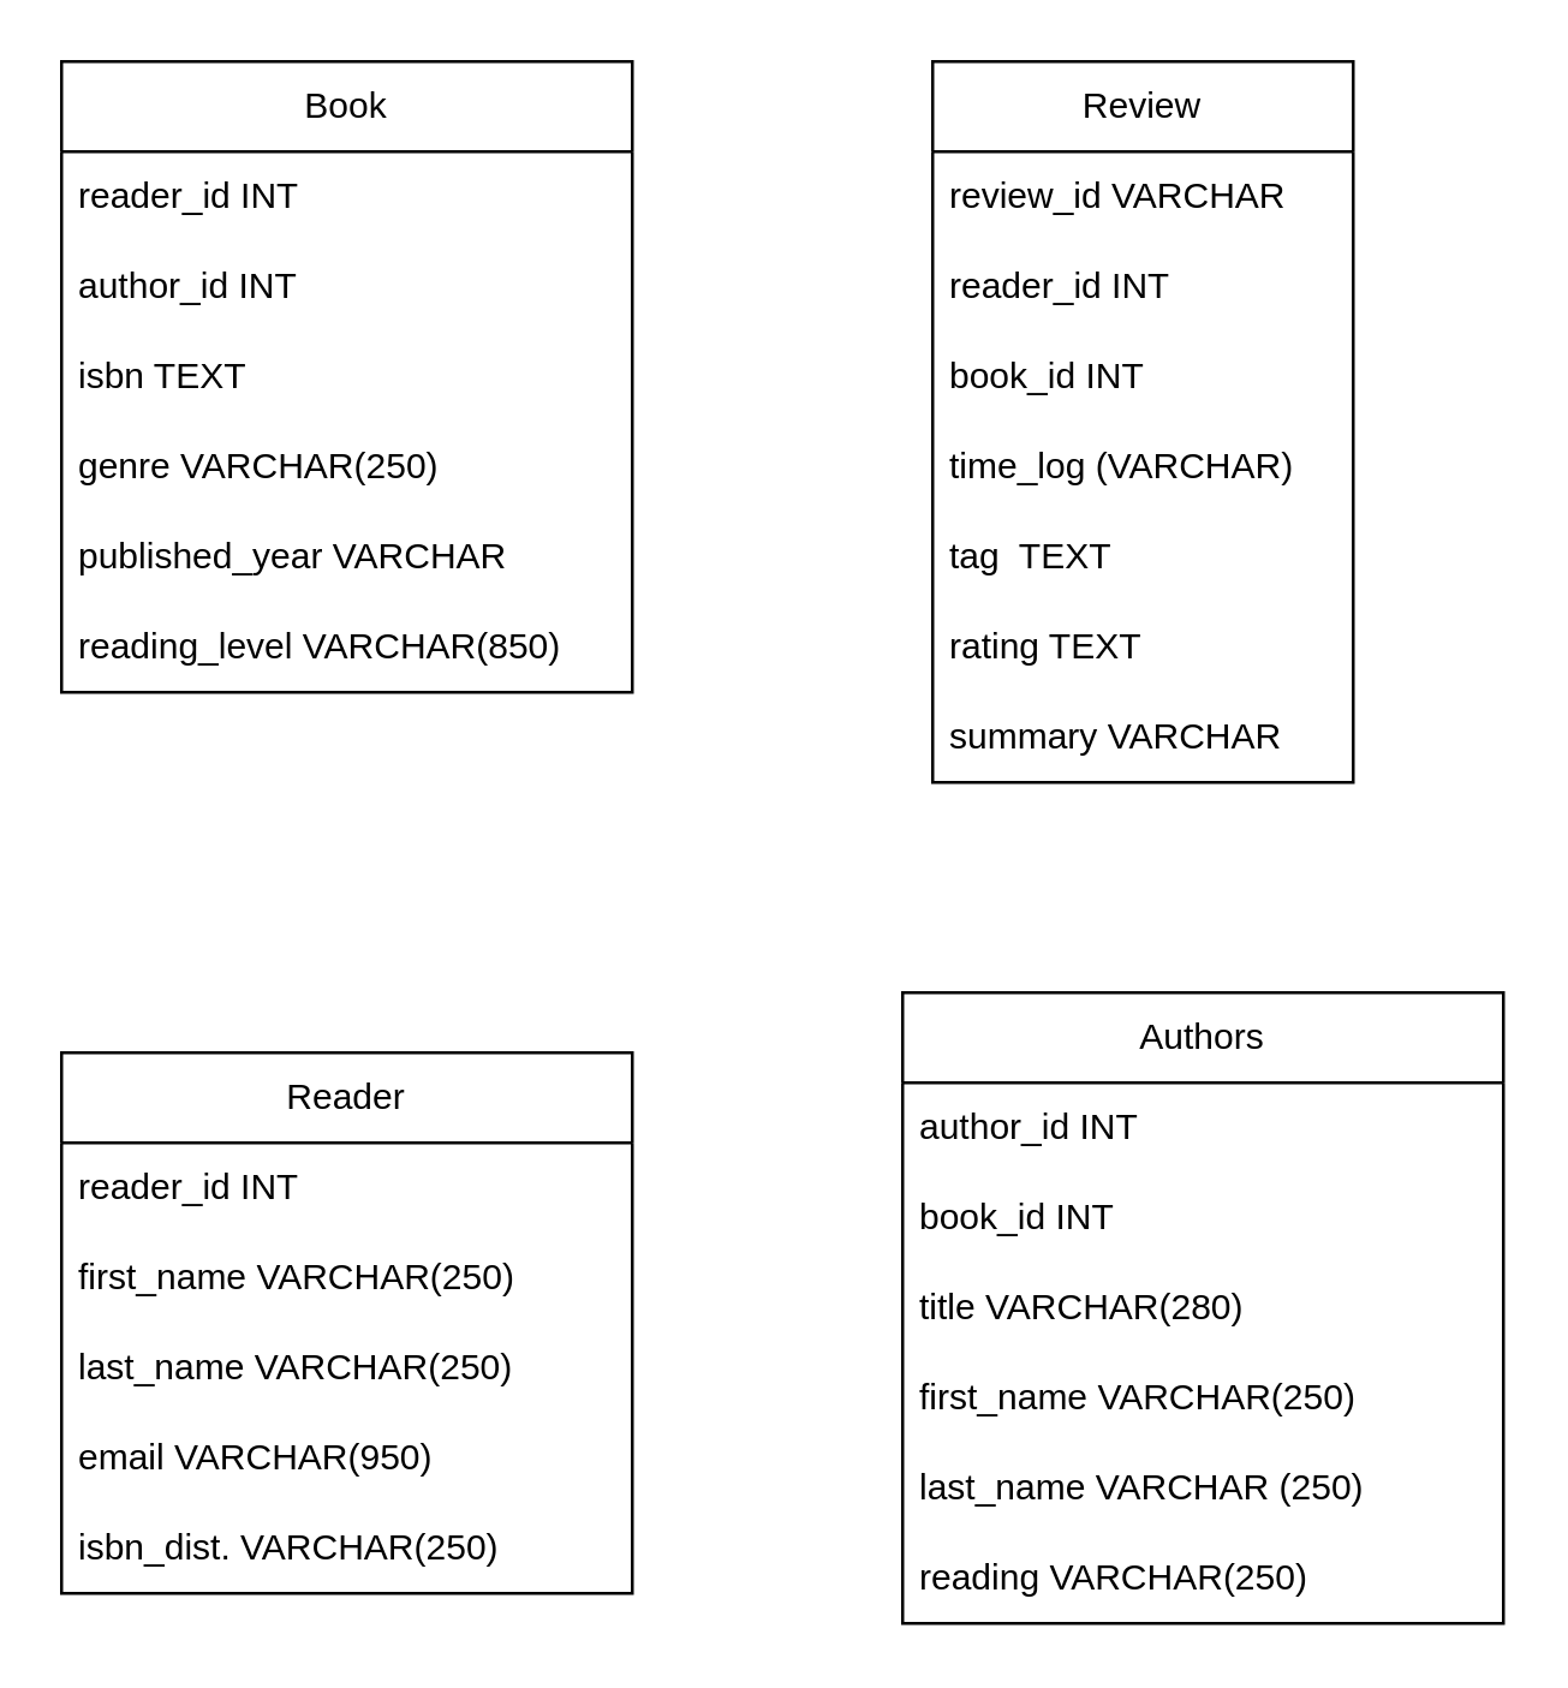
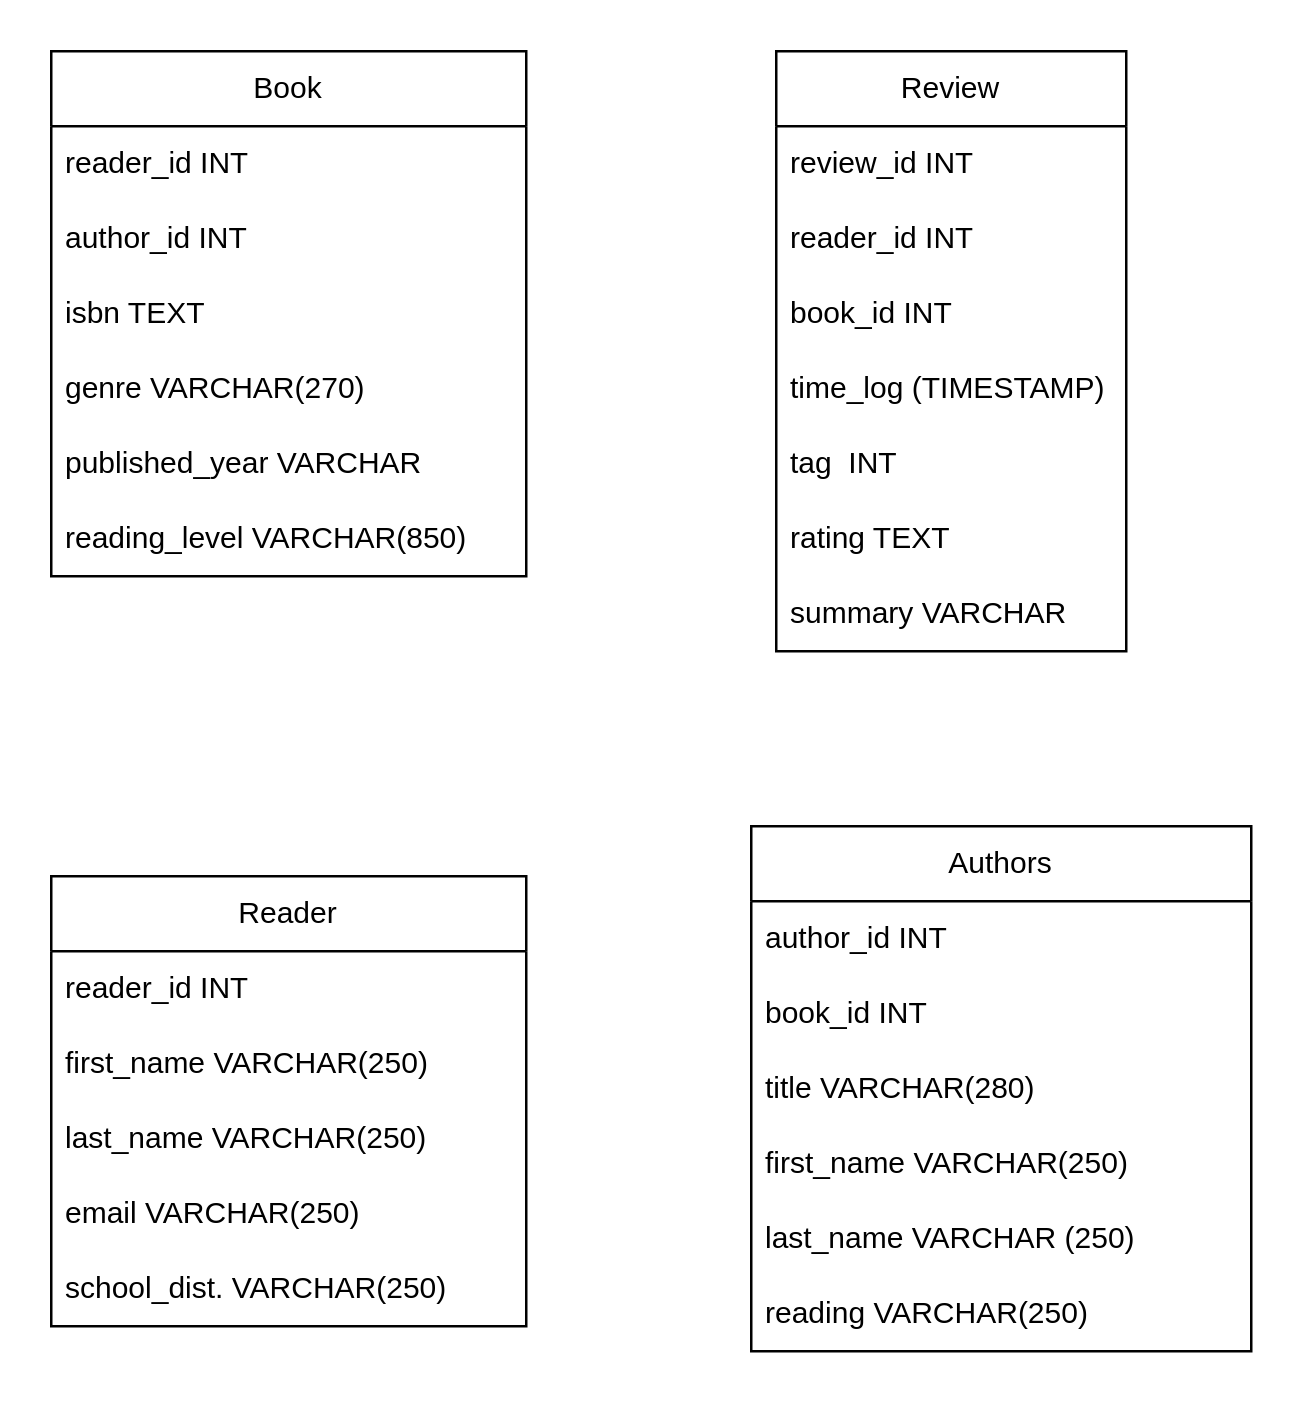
  <mxCell id="0" />
  <mxCell id="1" parent="0" />
  <mxCell id="2" value="Book" style="swimlane;fontStyle=0;childLayout=stackLayout;horizontal=1;startSize=30;horizontalStack=0;resizeParent=1;resizeParentMax=0;resizeLast=0;collapsible=1;marginBottom=0;whiteSpace=wrap;html=1;" vertex="1" parent="1"><mxGeometry x="20" y="20" width="190" height="210" as="geometry"><mxRectangle x="80" y="80" width="80" height="30" as="alternateBounds" /></mxGeometry></mxCell>
  <mxCell id="3" value="reader_id INT" style="text;strokeColor=none;fillColor=none;align=left;verticalAlign=middle;spacingLeft=4;spacingRight=4;overflow=hidden;points=[[0,0.5],[1,0.5]];portConstraint=eastwest;rotatable=0;whiteSpace=wrap;html=1;" vertex="1" parent="2"><mxGeometry y="30" width="190" height="30" as="geometry" /></mxCell>
  <mxCell id="4" value="author_id INT" style="text;strokeColor=none;fillColor=none;align=left;verticalAlign=middle;spacingLeft=4;spacingRight=4;overflow=hidden;points=[[0,0.5],[1,0.5]];portConstraint=eastwest;rotatable=0;whiteSpace=wrap;html=1;shadow=1;" vertex="1" parent="2"><mxGeometry y="60" width="190" height="30" as="geometry" /></mxCell>
  <mxCell id="5" value="isbn TEXT" style="text;strokeColor=none;fillColor=none;align=left;verticalAlign=middle;spacingLeft=4;spacingRight=4;overflow=hidden;points=[[0,0.5],[1,0.5]];portConstraint=eastwest;rotatable=0;whiteSpace=wrap;html=1;" vertex="1" parent="2"><mxGeometry y="90" width="190" height="30" as="geometry" /></mxCell>
- <mxCell id="6" value="genre VARCHAR(250)" style="text;strokeColor=none;fillColor=none;align=left;verticalAlign=middle;spacingLeft=4;spacingRight=4;overflow=hidden;points=[[0,0.5],[1,0.5]];portConstraint=eastwest;rotatable=0;whiteSpace=wrap;html=1;" vertex="1" parent="2"><mxGeometry y="120" width="190" height="30" as="geometry" /></mxCell>
+ <mxCell id="6" value="genre VARCHAR(270)" style="text;strokeColor=none;fillColor=none;align=left;verticalAlign=middle;spacingLeft=4;spacingRight=4;overflow=hidden;points=[[0,0.5],[1,0.5]];portConstraint=eastwest;rotatable=0;whiteSpace=wrap;html=1;" vertex="1" parent="2"><mxGeometry y="120" width="190" height="30" as="geometry" /></mxCell>
  <mxCell id="7" value="published_year VARCHAR" style="text;strokeColor=none;fillColor=none;align=left;verticalAlign=middle;spacingLeft=4;spacingRight=4;overflow=hidden;points=[[0,0.5],[1,0.5]];portConstraint=eastwest;rotatable=0;whiteSpace=wrap;html=1;" vertex="1" parent="2"><mxGeometry y="150" width="190" height="30" as="geometry" /></mxCell>
  <mxCell id="8" value="reading_level VARCHAR(850)" style="text;strokeColor=none;fillColor=none;align=left;verticalAlign=middle;spacingLeft=4;spacingRight=4;overflow=hidden;points=[[0,0.5],[1,0.5]];portConstraint=eastwest;rotatable=0;whiteSpace=wrap;html=1;" vertex="1" parent="2"><mxGeometry y="180" width="190" height="30" as="geometry" /></mxCell>
  <mxCell id="9" value="Review" style="swimlane;fontStyle=0;childLayout=stackLayout;horizontal=1;startSize=30;horizontalStack=0;resizeParent=1;resizeParentMax=0;resizeLast=0;collapsible=1;marginBottom=0;whiteSpace=wrap;html=1;" vertex="1" parent="1"><mxGeometry x="310" y="20" width="140" height="240" as="geometry" /></mxCell>
- <mxCell id="10" value="review_id VARCHAR" style="text;strokeColor=none;fillColor=none;align=left;verticalAlign=middle;spacingLeft=4;spacingRight=4;overflow=hidden;points=[[0,0.5],[1,0.5]];portConstraint=eastwest;rotatable=0;whiteSpace=wrap;html=1;" vertex="1" parent="9"><mxGeometry y="30" width="140" height="30" as="geometry" /></mxCell>
+ <mxCell id="10" value="review_id INT" style="text;strokeColor=none;fillColor=none;align=left;verticalAlign=middle;spacingLeft=4;spacingRight=4;overflow=hidden;points=[[0,0.5],[1,0.5]];portConstraint=eastwest;rotatable=0;whiteSpace=wrap;html=1;" vertex="1" parent="9"><mxGeometry y="30" width="140" height="30" as="geometry" /></mxCell>
  <mxCell id="11" value="reader_id INT" style="text;strokeColor=none;fillColor=none;align=left;verticalAlign=middle;spacingLeft=4;spacingRight=4;overflow=hidden;points=[[0,0.5],[1,0.5]];portConstraint=eastwest;rotatable=0;whiteSpace=wrap;html=1;" vertex="1" parent="9"><mxGeometry y="60" width="140" height="30" as="geometry" /></mxCell>
  <mxCell id="12" value="book_id INT" style="text;strokeColor=none;fillColor=none;align=left;verticalAlign=middle;spacingLeft=4;spacingRight=4;overflow=hidden;points=[[0,0.5],[1,0.5]];portConstraint=eastwest;rotatable=0;whiteSpace=wrap;html=1;" vertex="1" parent="9"><mxGeometry y="90" width="140" height="30" as="geometry" /></mxCell>
- <mxCell id="13" value="time_log (VARCHAR)" style="text;strokeColor=none;fillColor=none;align=left;verticalAlign=middle;spacingLeft=4;spacingRight=4;overflow=hidden;points=[[0,0.5],[1,0.5]];portConstraint=eastwest;rotatable=0;whiteSpace=wrap;html=1;" vertex="1" parent="9"><mxGeometry y="120" width="140" height="30" as="geometry" /></mxCell>
- <mxCell id="14" value="tag&amp;nbsp; TEXT" style="text;strokeColor=none;fillColor=none;align=left;verticalAlign=middle;spacingLeft=4;spacingRight=4;overflow=hidden;points=[[0,0.5],[1,0.5]];portConstraint=eastwest;rotatable=0;whiteSpace=wrap;html=1;" vertex="1" parent="9"><mxGeometry y="150" width="140" height="30" as="geometry" /></mxCell>
+ <mxCell id="13" value="time_log (TIMESTAMP)" style="text;strokeColor=none;fillColor=none;align=left;verticalAlign=middle;spacingLeft=4;spacingRight=4;overflow=hidden;points=[[0,0.5],[1,0.5]];portConstraint=eastwest;rotatable=0;whiteSpace=wrap;html=1;" vertex="1" parent="9"><mxGeometry y="120" width="140" height="30" as="geometry" /></mxCell>
+ <mxCell id="14" value="tag&amp;nbsp; INT" style="text;strokeColor=none;fillColor=none;align=left;verticalAlign=middle;spacingLeft=4;spacingRight=4;overflow=hidden;points=[[0,0.5],[1,0.5]];portConstraint=eastwest;rotatable=0;whiteSpace=wrap;html=1;" vertex="1" parent="9"><mxGeometry y="150" width="140" height="30" as="geometry" /></mxCell>
  <mxCell id="15" value="rating TEXT" style="text;strokeColor=none;fillColor=none;align=left;verticalAlign=middle;spacingLeft=4;spacingRight=4;overflow=hidden;points=[[0,0.5],[1,0.5]];portConstraint=eastwest;rotatable=0;whiteSpace=wrap;html=1;" vertex="1" parent="9"><mxGeometry y="180" width="140" height="30" as="geometry" /></mxCell>
  <mxCell id="16" value="summary VARCHAR" style="text;strokeColor=none;fillColor=none;align=left;verticalAlign=middle;spacingLeft=4;spacingRight=4;overflow=hidden;points=[[0,0.5],[1,0.5]];portConstraint=eastwest;rotatable=0;whiteSpace=wrap;html=1;" vertex="1" parent="9"><mxGeometry y="210" width="140" height="30" as="geometry" /></mxCell>
  <mxCell id="17" value="Authors" style="swimlane;fontStyle=0;childLayout=stackLayout;horizontal=1;startSize=30;horizontalStack=0;resizeParent=1;resizeParentMax=0;resizeLast=0;collapsible=1;marginBottom=0;whiteSpace=wrap;html=1;" vertex="1" parent="1"><mxGeometry x="300" y="330" width="200" height="210" as="geometry" /></mxCell>
  <mxCell id="18" value="author_id INT" style="text;strokeColor=none;fillColor=none;align=left;verticalAlign=middle;spacingLeft=4;spacingRight=4;overflow=hidden;points=[[0,0.5],[1,0.5]];portConstraint=eastwest;rotatable=0;whiteSpace=wrap;html=1;" vertex="1" parent="17"><mxGeometry y="30" width="200" height="30" as="geometry" /></mxCell>
  <mxCell id="19" value="book_id INT" style="text;strokeColor=none;fillColor=none;align=left;verticalAlign=middle;spacingLeft=4;spacingRight=4;overflow=hidden;points=[[0,0.5],[1,0.5]];portConstraint=eastwest;rotatable=0;whiteSpace=wrap;html=1;" vertex="1" parent="17"><mxGeometry y="60" width="200" height="30" as="geometry" /></mxCell>
  <mxCell id="20" value="title VARCHAR(280)" style="text;strokeColor=none;fillColor=none;align=left;verticalAlign=middle;spacingLeft=4;spacingRight=4;overflow=hidden;points=[[0,0.5],[1,0.5]];portConstraint=eastwest;rotatable=0;whiteSpace=wrap;html=1;" vertex="1" parent="17"><mxGeometry y="90" width="200" height="30" as="geometry" /></mxCell>
  <mxCell id="21" value="first_name VARCHAR(250)" style="text;strokeColor=none;fillColor=none;align=left;verticalAlign=middle;spacingLeft=4;spacingRight=4;overflow=hidden;points=[[0,0.5],[1,0.5]];portConstraint=eastwest;rotatable=0;whiteSpace=wrap;html=1;" vertex="1" parent="17"><mxGeometry y="120" width="200" height="30" as="geometry" /></mxCell>
  <mxCell id="22" value="last_name VARCHAR (250)" style="text;strokeColor=none;fillColor=none;align=left;verticalAlign=middle;spacingLeft=4;spacingRight=4;overflow=hidden;points=[[0,0.5],[1,0.5]];portConstraint=eastwest;rotatable=0;whiteSpace=wrap;html=1;" vertex="1" parent="17"><mxGeometry y="150" width="200" height="30" as="geometry" /></mxCell>
  <mxCell id="23" value="reading VARCHAR(250)" style="text;strokeColor=none;fillColor=none;align=left;verticalAlign=middle;spacingLeft=4;spacingRight=4;overflow=hidden;points=[[0,0.5],[1,0.5]];portConstraint=eastwest;rotatable=0;whiteSpace=wrap;html=1;" vertex="1" parent="17"><mxGeometry y="180" width="200" height="30" as="geometry" /></mxCell>
  <mxCell id="24" value="Reader" style="swimlane;fontStyle=0;childLayout=stackLayout;horizontal=1;startSize=30;horizontalStack=0;resizeParent=1;resizeParentMax=0;resizeLast=0;collapsible=1;marginBottom=0;whiteSpace=wrap;html=1;" vertex="1" parent="1"><mxGeometry x="20" y="350" width="190" height="180" as="geometry" /></mxCell>
  <mxCell id="25" value="reader_id INT" style="text;strokeColor=none;fillColor=none;align=left;verticalAlign=middle;spacingLeft=4;spacingRight=4;overflow=hidden;points=[[0,0.5],[1,0.5]];portConstraint=eastwest;rotatable=0;whiteSpace=wrap;html=1;" vertex="1" parent="24"><mxGeometry y="30" width="190" height="30" as="geometry" /></mxCell>
  <mxCell id="26" value="first_name VARCHAR(250)" style="text;strokeColor=none;fillColor=none;align=left;verticalAlign=middle;spacingLeft=4;spacingRight=4;overflow=hidden;points=[[0,0.5],[1,0.5]];portConstraint=eastwest;rotatable=0;whiteSpace=wrap;html=1;" vertex="1" parent="24"><mxGeometry y="60" width="190" height="30" as="geometry" /></mxCell>
  <mxCell id="27" value="last_name VARCHAR(250)" style="text;strokeColor=none;fillColor=none;align=left;verticalAlign=middle;spacingLeft=4;spacingRight=4;overflow=hidden;points=[[0,0.5],[1,0.5]];portConstraint=eastwest;rotatable=0;whiteSpace=wrap;html=1;" vertex="1" parent="24"><mxGeometry y="90" width="190" height="30" as="geometry" /></mxCell>
- <mxCell id="28" value="email VARCHAR(950)" style="text;strokeColor=none;fillColor=none;align=left;verticalAlign=middle;spacingLeft=4;spacingRight=4;overflow=hidden;points=[[0,0.5],[1,0.5]];portConstraint=eastwest;rotatable=0;whiteSpace=wrap;html=1;" vertex="1" parent="24"><mxGeometry y="120" width="190" height="30" as="geometry" /></mxCell>
- <mxCell id="29" value="isbn_dist. VARCHAR(250)" style="text;strokeColor=none;fillColor=none;align=left;verticalAlign=middle;spacingLeft=4;spacingRight=4;overflow=hidden;points=[[0,0.5],[1,0.5]];portConstraint=eastwest;rotatable=0;whiteSpace=wrap;html=1;" vertex="1" parent="24"><mxGeometry y="150" width="190" height="30" as="geometry" /></mxCell>
+ <mxCell id="28" value="email VARCHAR(250)" style="text;strokeColor=none;fillColor=none;align=left;verticalAlign=middle;spacingLeft=4;spacingRight=4;overflow=hidden;points=[[0,0.5],[1,0.5]];portConstraint=eastwest;rotatable=0;whiteSpace=wrap;html=1;" vertex="1" parent="24"><mxGeometry y="120" width="190" height="30" as="geometry" /></mxCell>
+ <mxCell id="29" value="school_dist. VARCHAR(250)" style="text;strokeColor=none;fillColor=none;align=left;verticalAlign=middle;spacingLeft=4;spacingRight=4;overflow=hidden;points=[[0,0.5],[1,0.5]];portConstraint=eastwest;rotatable=0;whiteSpace=wrap;html=1;" vertex="1" parent="24"><mxGeometry y="150" width="190" height="30" as="geometry" /></mxCell>
